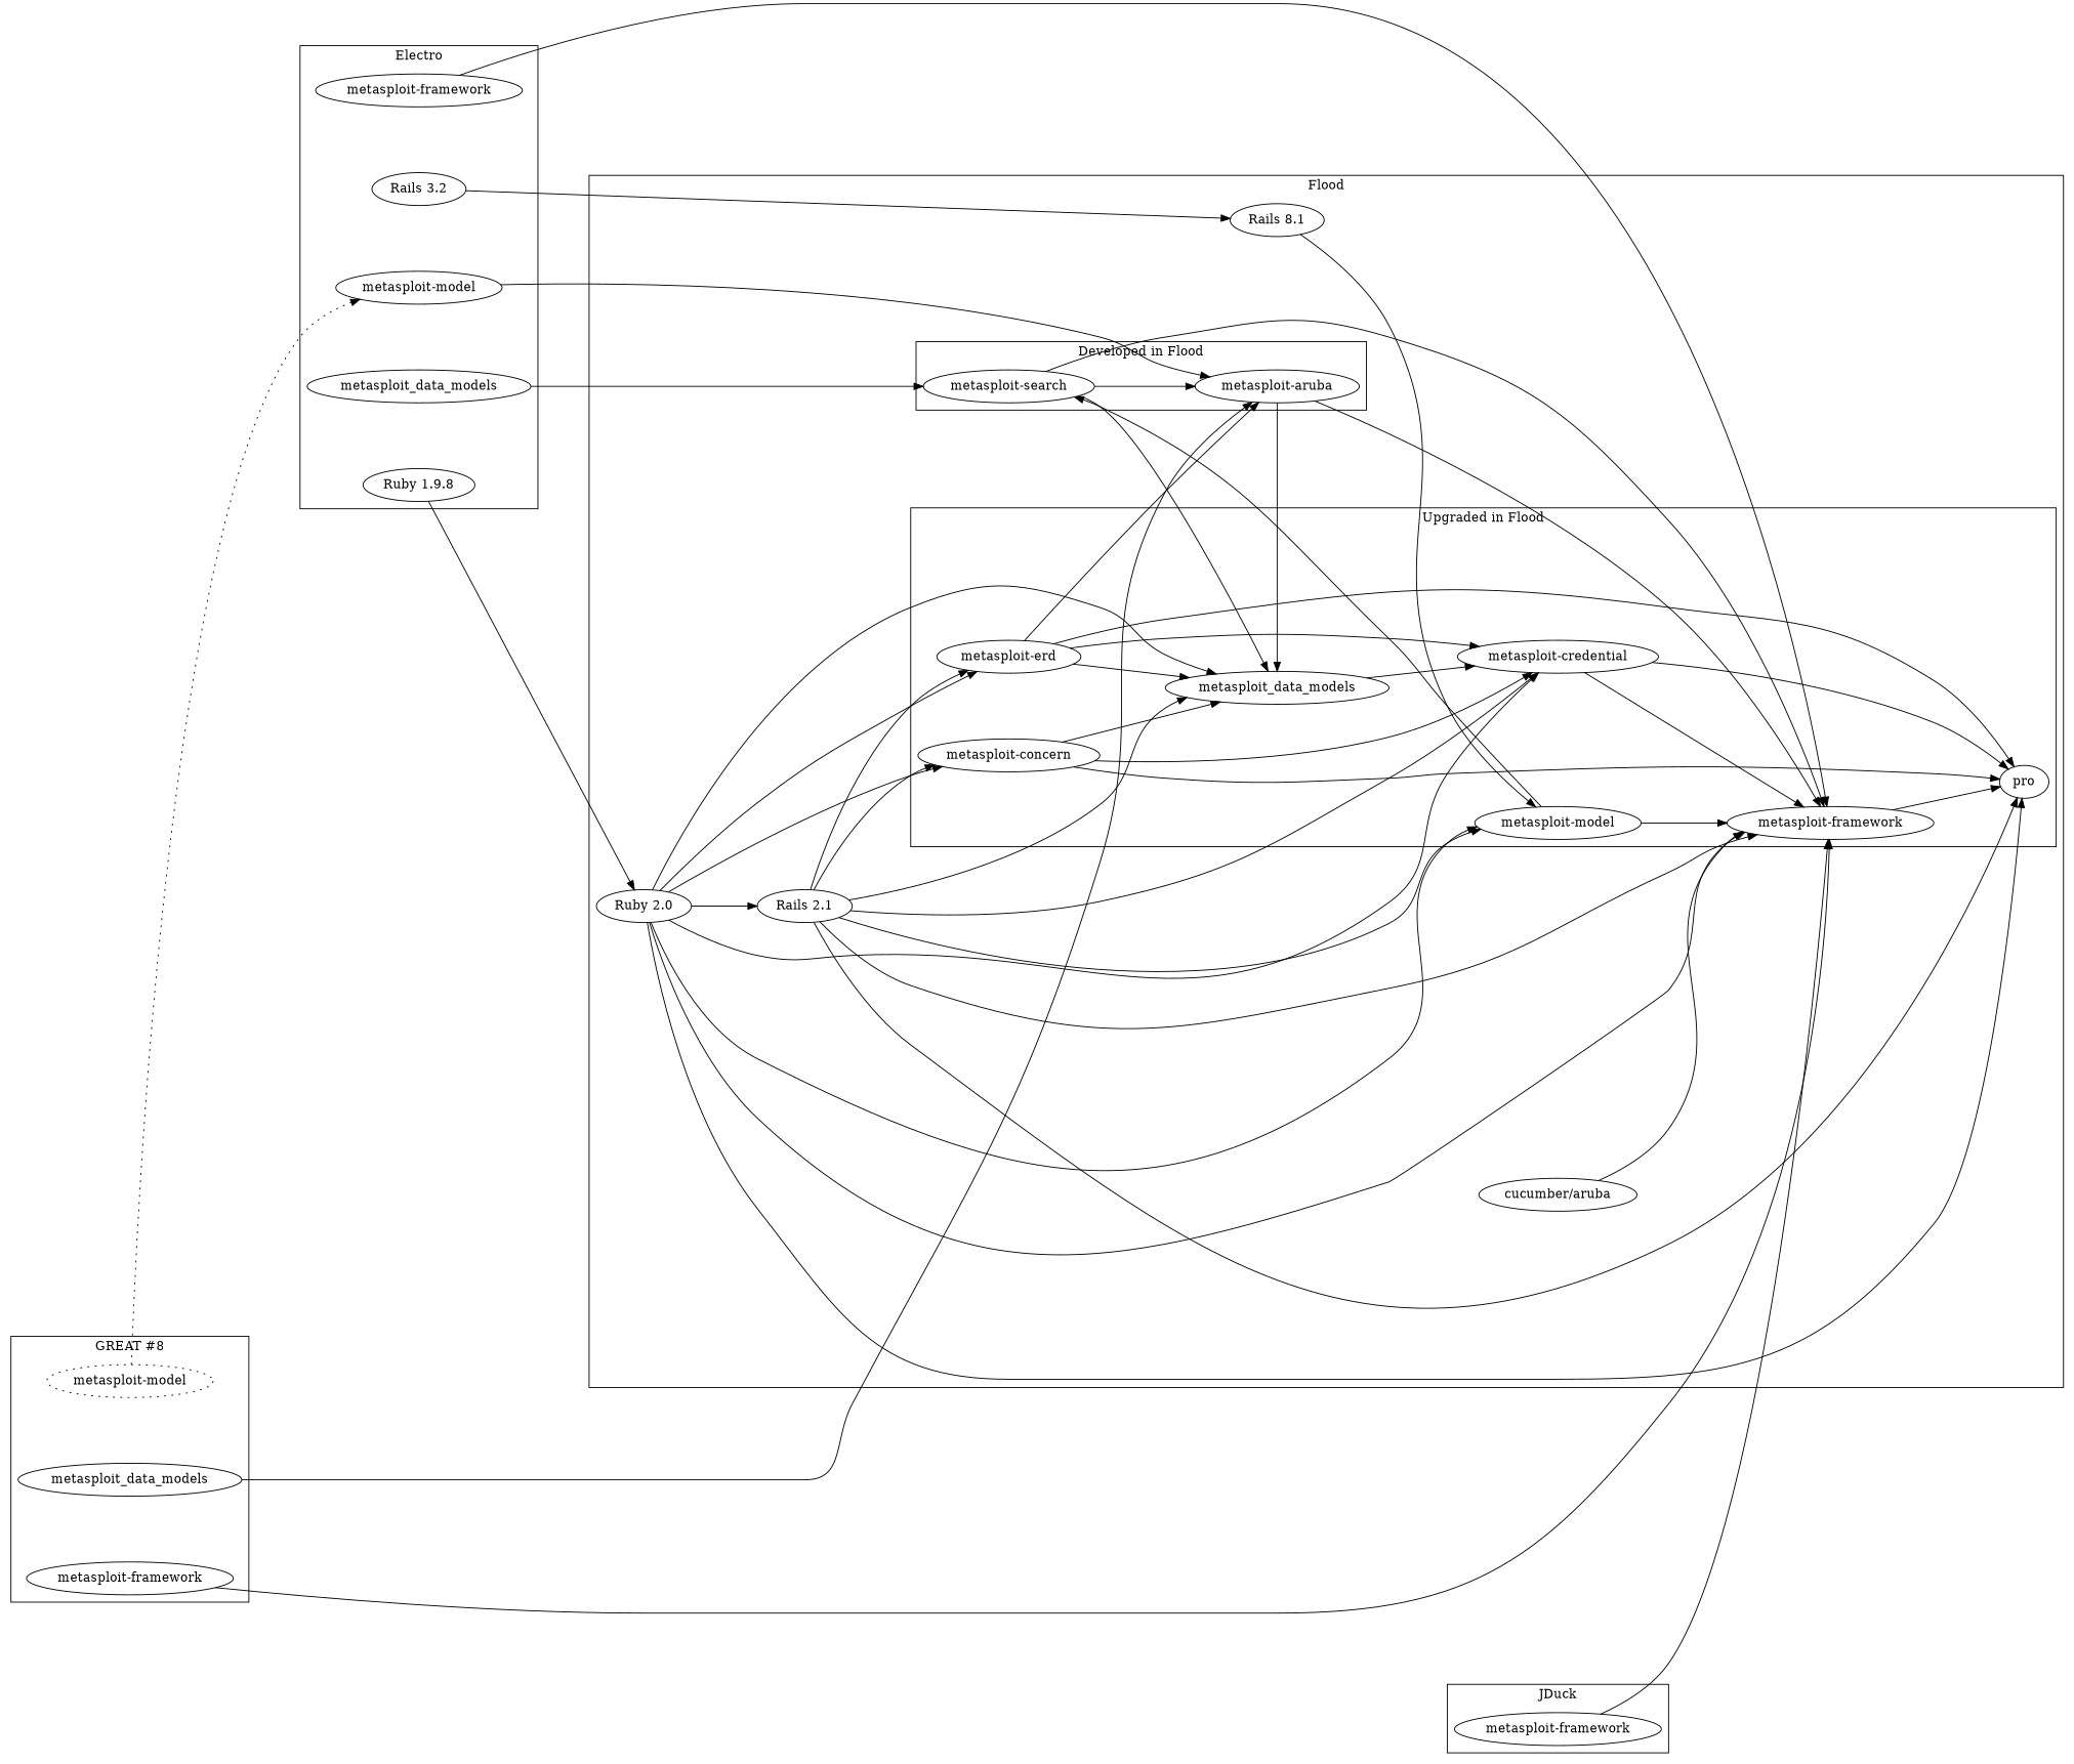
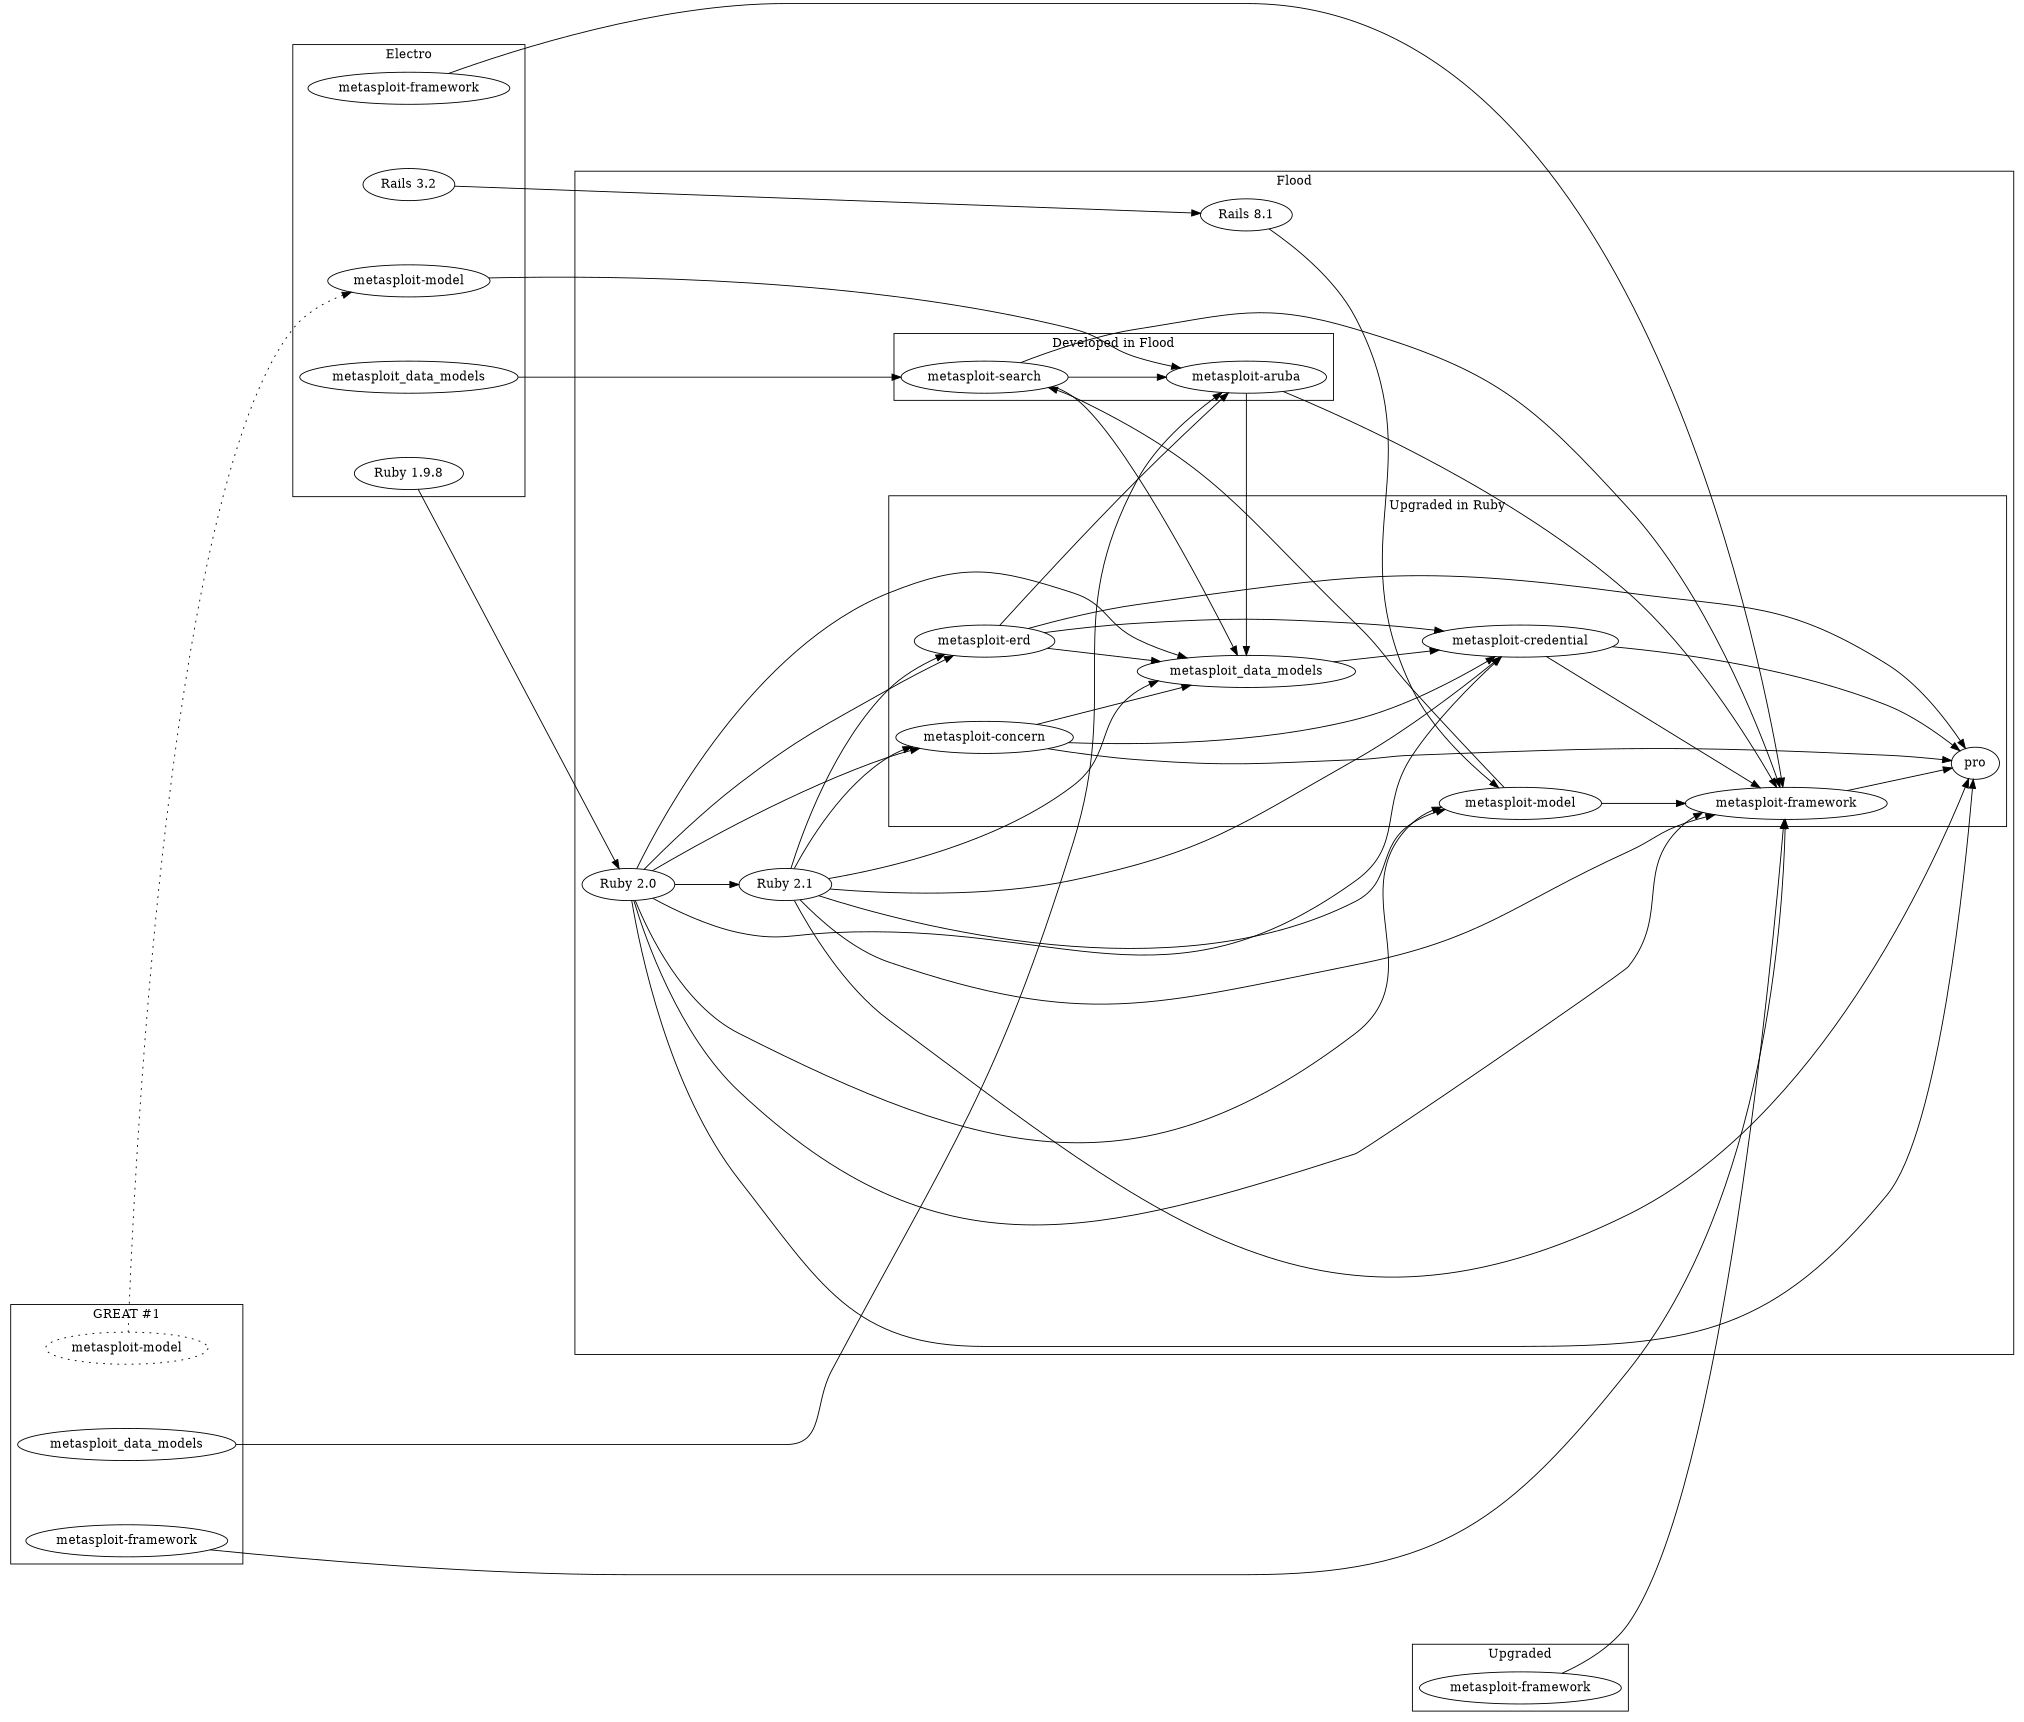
  digraph {
    fontname="DejaVu Serif"
    nodesep=1
    rankdir=LR
    ranksep=1
    node [fontname="DejaVu Serif"]
    edge [fontname="DejaVu Serif"]
    n1 [label=metasploit_data_models]
    n2 [label="metasploit-framework"]
    n3 [label="metasploit-model"]
    "Rails 3.2"
    n5 [label="Ruby 1.9.8"]
    n6 [label=metasploit_data_models]
    n7 [label="metasploit-model" style=dotted]
    n8 [label="metasploit-framework"]
    n9 [label="metasploit-aruba"]
    "metasploit-search"
    n11 [label="metasploit-concern"]
    n12 [label="metasploit-credential"]
    n13 [label=metasploit_data_models]
    n14 [label=pro]
    n15 [label="metasploit-framework"]
    n16 [label="metasploit-erd"]
    n17 [label="metasploit-model"]
-   "cucumber/aruba"
    n19 [label="Rails 8.1"]
    "Ruby 2.0"
-   "Ruby 2.1" [label="Rails 2.1"]
+   "Ruby 2.1"
    n22 [label="metasploit-framework"]
    subgraph cluster_1 {
      label=Electro
      n1
      n2
      n3
      "Rails 3.2"
      n5
    }
    subgraph cluster_2 {
-     label="GREAT #8"
+     label="GREAT #1"
      n6
      n7
      n8
    }
    subgraph cluster_3 {
      label=Flood
-     "cucumber/aruba"
      n19
      "Ruby 2.0"
      "Ruby 2.1"
      subgraph cluster_4 {
        label="Developed in Flood"
        n9
        "metasploit-search"
      }
      subgraph cluster_5 {
-       label="Upgraded in Flood"
+       label="Upgraded in Ruby"
        n11
        n12
        n13
        n14
        n15
        n16
        n17
      }
    }
    subgraph cluster_6 {
-     label=JDuck
+     label=Upgraded
      n22
    }
    n1 -> "metasploit-search"
    n2 -> n15
    n3 -> n9
    "Rails 3.2" -> n19
    n5 -> "Ruby 2.0"
    n6 -> n9
    n7 -> n3 [style=dotted]
    n8 -> n15
    n9 -> n13
    n9 -> n15
    "metasploit-search" -> n9
    "metasploit-search" -> n13
    "metasploit-search" -> n15
    n11 -> n12
    n11 -> n13
    n11 -> n14
    n12 -> n14
    n12 -> n15
    n13 -> n12
    n15 -> n14
    n16 -> n9
    n16 -> n12
    n16 -> n13
    n16 -> n14
    n17 -> "metasploit-search"
    n17 -> n15
-   "cucumber/aruba" -> n15
    n19 -> n17
    "Ruby 2.0" -> n11
    "Ruby 2.0" -> n12
    "Ruby 2.0" -> n13
    "Ruby 2.0" -> n14
    "Ruby 2.0" -> n15
    "Ruby 2.0" -> n16
    "Ruby 2.0" -> n17
    "Ruby 2.0" -> "Ruby 2.1"
    "Ruby 2.1" -> n11
    "Ruby 2.1" -> n12
    "Ruby 2.1" -> n13
    "Ruby 2.1" -> n14
    "Ruby 2.1" -> n15
    "Ruby 2.1" -> n16
    "Ruby 2.1" -> n17
    n22 -> n15
  }
